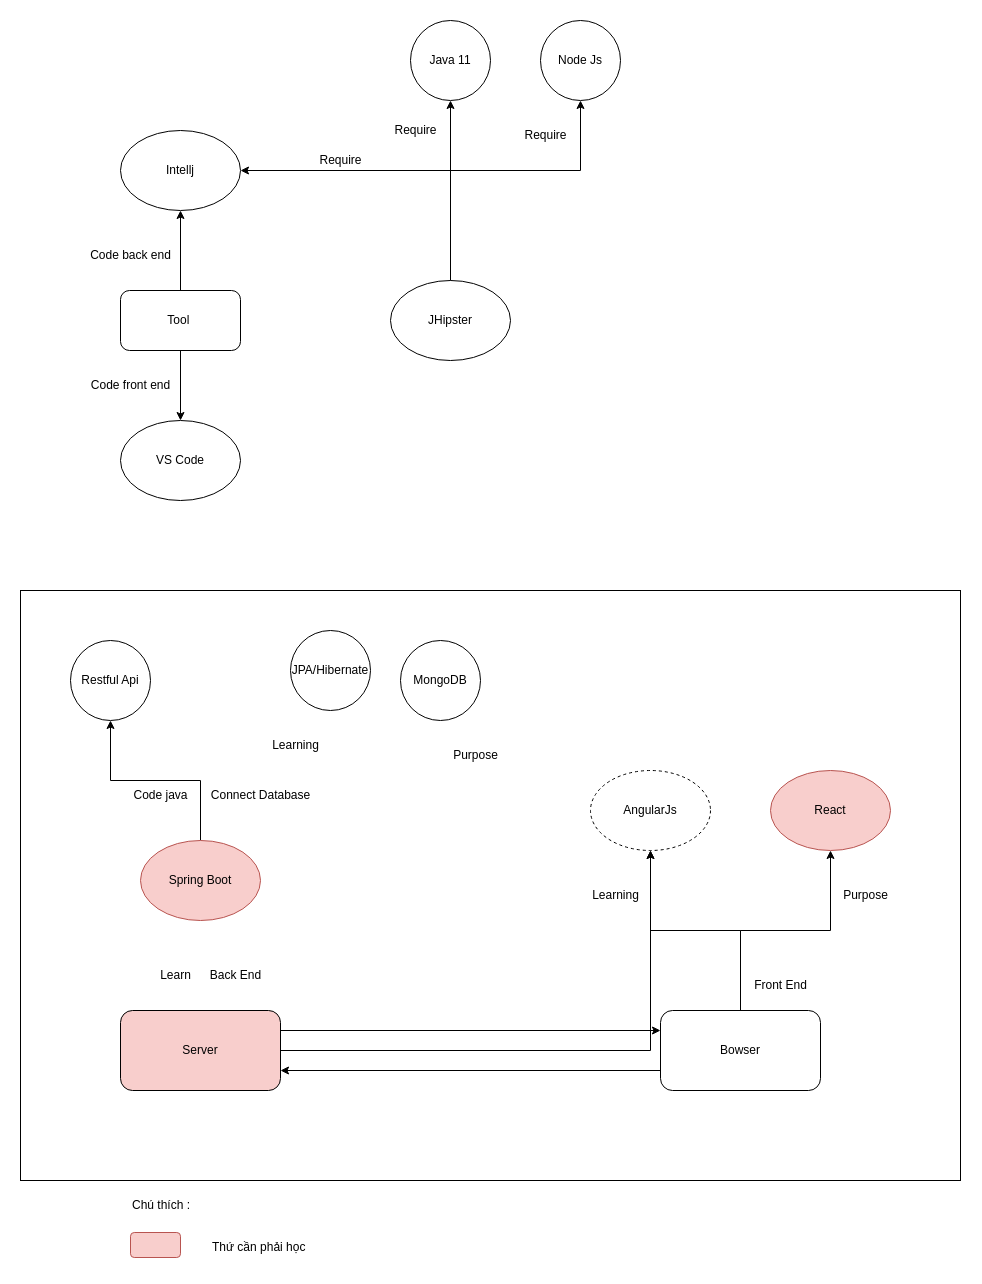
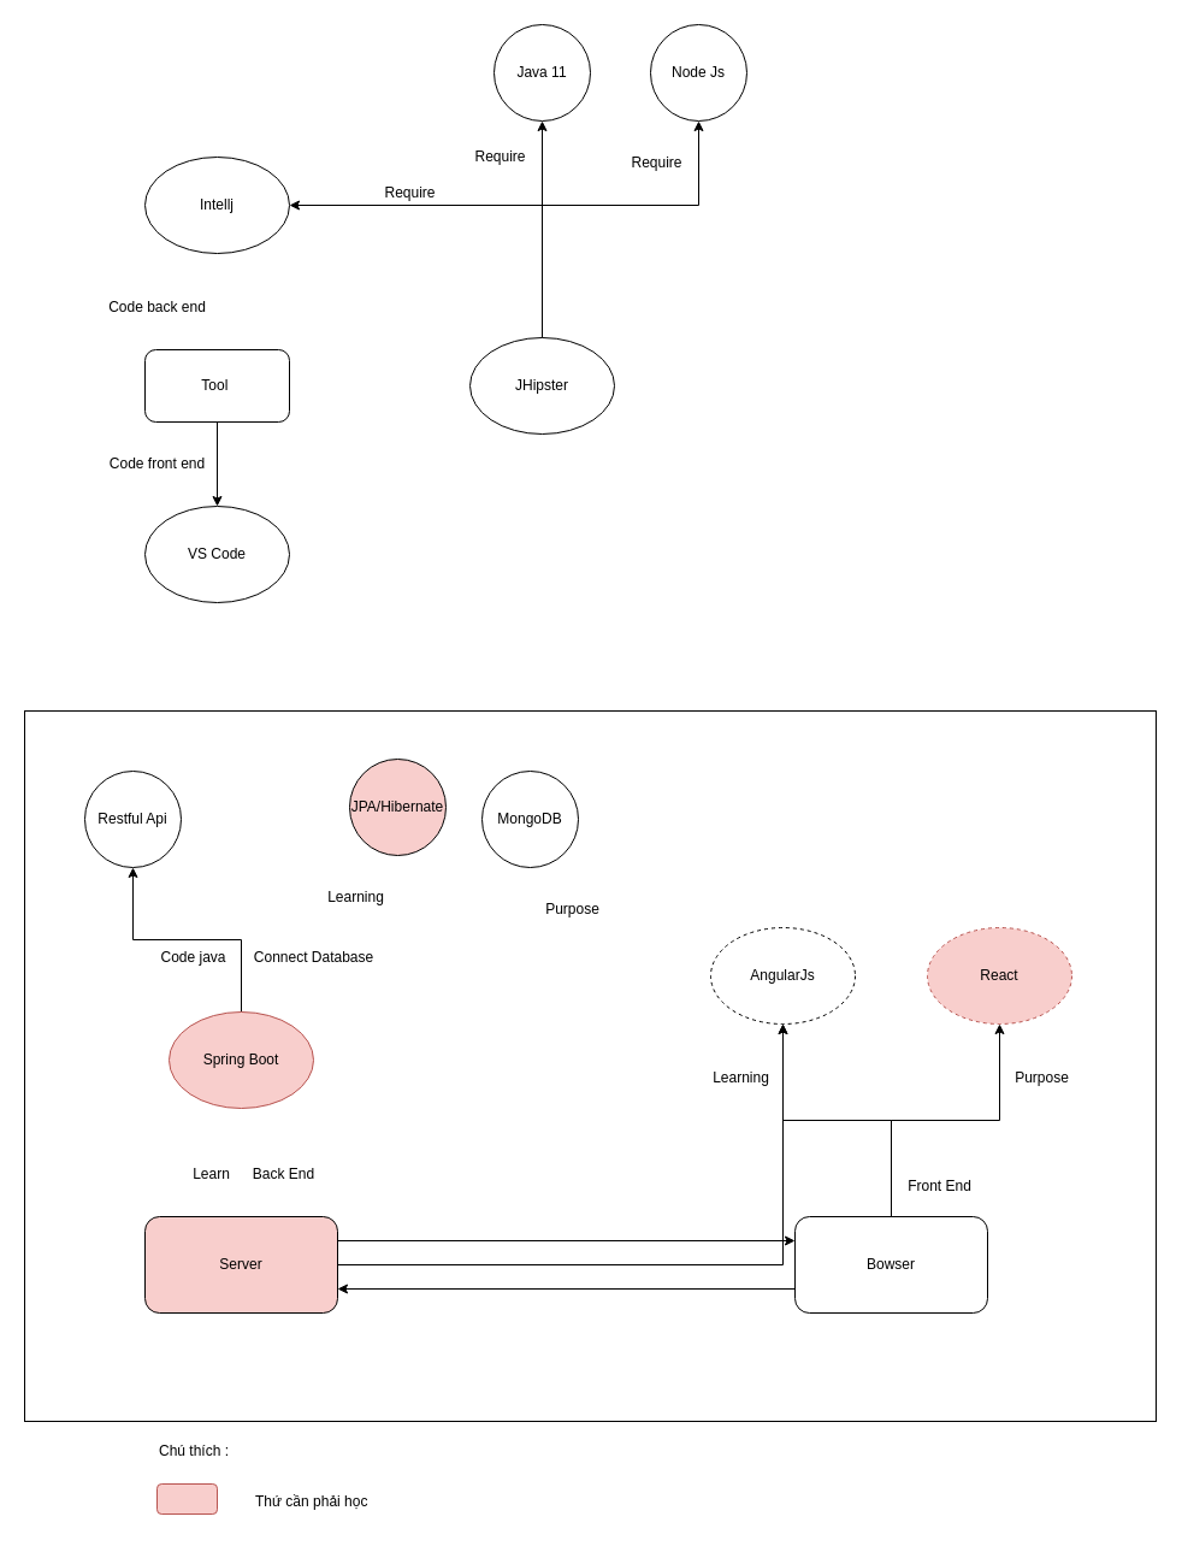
  <mxCell id="0" />
  <mxCell id="1" parent="0" />
  <mxCell id="2" style="edgeStyle=orthogonalEdgeStyle;rounded=0;orthogonalLoop=1;jettySize=auto;html=1;" parent="1" source="4" target="15" edge="1"><mxGeometry relative="1" as="geometry" /></mxCell>
  <mxCell id="3" style="edgeStyle=orthogonalEdgeStyle;rounded=0;orthogonalLoop=1;jettySize=auto;html=1;entryX=0;entryY=0.25;entryDx=0;entryDy=0;exitX=1;exitY=0.25;exitDx=0;exitDy=0;" parent="1" source="4" target="8" edge="1"><mxGeometry relative="1" as="geometry" /></mxCell>
  <mxCell id="4" value="Server" style="rounded=1;whiteSpace=wrap;html=1;fillColor=#f8cecc;" parent="1" vertex="1"><mxGeometry x="120" y="1010" width="160" height="80" as="geometry" /></mxCell>
  <mxCell id="5" style="edgeStyle=orthogonalEdgeStyle;rounded=0;orthogonalLoop=1;jettySize=auto;html=1;exitX=0;exitY=0.75;exitDx=0;exitDy=0;entryX=1;entryY=0.75;entryDx=0;entryDy=0;" parent="1" source="8" target="4" edge="1"><mxGeometry relative="1" as="geometry" /></mxCell>
  <mxCell id="6" style="edgeStyle=orthogonalEdgeStyle;rounded=0;orthogonalLoop=1;jettySize=auto;html=1;entryX=0.5;entryY=1;entryDx=0;entryDy=0;" parent="1" source="8" target="15" edge="1"><mxGeometry relative="1" as="geometry" /></mxCell>
  <mxCell id="7" style="edgeStyle=orthogonalEdgeStyle;rounded=0;orthogonalLoop=1;jettySize=auto;html=1;entryX=0.5;entryY=1;entryDx=0;entryDy=0;" parent="1" source="8" target="16" edge="1"><mxGeometry relative="1" as="geometry" /></mxCell>
  <mxCell id="8" value="Bowser" style="rounded=1;whiteSpace=wrap;html=1;" parent="1" vertex="1"><mxGeometry x="660" y="1010" width="160" height="80" as="geometry" /></mxCell>
  <mxCell id="9" style="edgeStyle=orthogonalEdgeStyle;rounded=0;orthogonalLoop=1;jettySize=auto;html=1;" parent="1" source="10" target="11" edge="1"><mxGeometry relative="1" as="geometry" /></mxCell>
  <mxCell id="10" value="Spring Boot" style="ellipse;whiteSpace=wrap;html=1;fillColor=#f8cecc;strokeColor=#b85450;" parent="1" vertex="1"><mxGeometry x="140" y="840" width="120" height="80" as="geometry" /></mxCell>
  <mxCell id="11" value="Restful Api" style="ellipse;whiteSpace=wrap;html=1;aspect=fixed;" parent="1" vertex="1"><mxGeometry x="70" y="640" width="80" height="80" as="geometry" /></mxCell>
  <mxCell id="12" value="Code java" style="text;html=1;align=center;verticalAlign=middle;resizable=0;points=[];autosize=1;strokeColor=none;fillColor=none;" parent="1" vertex="1"><mxGeometry x="120" y="780" width="80" height="30" as="geometry" /></mxCell>
- <mxCell id="13" value="JPA/Hibernate" style="ellipse;whiteSpace=wrap;html=1;aspect=fixed;" parent="1" vertex="1"><mxGeometry x="290" y="630" width="80" height="80" as="geometry" /></mxCell>
+ <mxCell id="13" value="JPA/Hibernate" style="ellipse;whiteSpace=wrap;html=1;aspect=fixed;fillColor=#f8cecc;" parent="1" vertex="1"><mxGeometry x="290" y="630" width="80" height="80" as="geometry" /></mxCell>
  <mxCell id="14" value="Connect Database" style="text;html=1;align=center;verticalAlign=middle;resizable=0;points=[];autosize=1;strokeColor=none;fillColor=none;" parent="1" vertex="1"><mxGeometry x="200" y="780" width="120" height="30" as="geometry" /></mxCell>
  <mxCell id="15" value="AngularJs" style="ellipse;whiteSpace=wrap;html=1;dashed=1;" parent="1" vertex="1"><mxGeometry x="590" y="770" width="120" height="80" as="geometry" /></mxCell>
- <mxCell id="16" value="React" style="ellipse;whiteSpace=wrap;html=1;fillColor=#f8cecc;strokeColor=#b85450;" parent="1" vertex="1"><mxGeometry x="770" y="770" width="120" height="80" as="geometry" /></mxCell>
+ <mxCell id="16" value="React" style="ellipse;whiteSpace=wrap;html=1;fillColor=#f8cecc;strokeColor=#b85450;dashed=1;" parent="1" vertex="1"><mxGeometry x="770" y="770" width="120" height="80" as="geometry" /></mxCell>
  <mxCell id="17" value="Back End" style="text;html=1;align=center;verticalAlign=middle;resizable=0;points=[];autosize=1;strokeColor=none;fillColor=none;" parent="1" vertex="1"><mxGeometry x="200" y="960" width="70" height="30" as="geometry" /></mxCell>
  <mxCell id="18" value="Front End" style="text;html=1;align=center;verticalAlign=middle;resizable=0;points=[];autosize=1;strokeColor=none;fillColor=none;" parent="1" vertex="1"><mxGeometry x="740" y="970" width="80" height="30" as="geometry" /></mxCell>
  <mxCell id="19" value="Learning" style="text;html=1;align=center;verticalAlign=middle;resizable=0;points=[];autosize=1;strokeColor=none;fillColor=none;" parent="1" vertex="1"><mxGeometry x="260" y="730" width="70" height="30" as="geometry" /></mxCell>
  <mxCell id="20" value="Learn" style="text;html=1;align=center;verticalAlign=middle;resizable=0;points=[];autosize=1;strokeColor=none;fillColor=none;" parent="1" vertex="1"><mxGeometry x="150" y="960" width="50" height="30" as="geometry" /></mxCell>
  <mxCell id="21" value="MongoDB" style="ellipse;whiteSpace=wrap;html=1;aspect=fixed;" parent="1" vertex="1"><mxGeometry x="400" y="640" width="80" height="80" as="geometry" /></mxCell>
  <mxCell id="22" value="Purpose" style="text;html=1;align=center;verticalAlign=middle;resizable=0;points=[];autosize=1;strokeColor=none;fillColor=none;" parent="1" vertex="1"><mxGeometry x="440" y="740" width="70" height="30" as="geometry" /></mxCell>
  <mxCell id="23" value="Purpose" style="text;html=1;align=center;verticalAlign=middle;resizable=0;points=[];autosize=1;strokeColor=none;fillColor=none;" parent="1" vertex="1"><mxGeometry x="830" y="880" width="70" height="30" as="geometry" /></mxCell>
  <mxCell id="24" value="Learning" style="text;html=1;align=center;verticalAlign=middle;resizable=0;points=[];autosize=1;strokeColor=none;fillColor=none;" parent="1" vertex="1"><mxGeometry x="580" y="880" width="70" height="30" as="geometry" /></mxCell>
  <mxCell id="25" value="" style="rounded=1;whiteSpace=wrap;html=1;fillColor=#f8cecc;strokeColor=#b85450;" vertex="1" parent="1"><mxGeometry x="130" y="1232" width="50" height="25" as="geometry" /></mxCell>
  <mxCell id="26" value="Chú thích :" style="text;html=1;align=left;verticalAlign=middle;resizable=0;points=[];autosize=1;strokeColor=none;fillColor=none;" vertex="1" parent="1"><mxGeometry x="130" y="1190" width="80" height="30" as="geometry" /></mxCell>
  <mxCell id="27" value="Thứ cần phải học&amp;nbsp;" style="text;html=1;align=left;verticalAlign=middle;resizable=0;points=[];autosize=1;strokeColor=none;fillColor=none;" vertex="1" parent="1"><mxGeometry x="210" y="1232" width="120" height="30" as="geometry" /></mxCell>
  <mxCell id="28" value="" style="rounded=0;whiteSpace=wrap;html=1;fillColor=none;" vertex="1" parent="1"><mxGeometry x="20" y="590" width="940" height="590" as="geometry" /></mxCell>
- <mxCell id="29" style="edgeStyle=orthogonalEdgeStyle;rounded=0;orthogonalLoop=1;jettySize=auto;html=1;entryX=0.5;entryY=1;entryDx=0;entryDy=0;" edge="1" parent="1" source="31" target="32"><mxGeometry relative="1" as="geometry" /></mxCell>
  <mxCell id="30" style="edgeStyle=orthogonalEdgeStyle;rounded=0;orthogonalLoop=1;jettySize=auto;html=1;entryX=0.5;entryY=0;entryDx=0;entryDy=0;" edge="1" parent="1" source="31" target="34"><mxGeometry relative="1" as="geometry" /></mxCell>
  <mxCell id="31" value="Tool&amp;nbsp;" style="rounded=1;whiteSpace=wrap;html=1;" vertex="1" parent="1"><mxGeometry x="120" y="290" width="120" height="60" as="geometry" /></mxCell>
  <mxCell id="32" value="Intellj&lt;br&gt;" style="ellipse;whiteSpace=wrap;html=1;" vertex="1" parent="1"><mxGeometry x="120" y="130" width="120" height="80" as="geometry" /></mxCell>
  <mxCell id="33" value="Code back end" style="text;html=1;align=center;verticalAlign=middle;resizable=0;points=[];autosize=1;strokeColor=none;fillColor=none;" vertex="1" parent="1"><mxGeometry x="80" y="240" width="100" height="30" as="geometry" /></mxCell>
  <mxCell id="34" value="VS Code" style="ellipse;whiteSpace=wrap;html=1;" vertex="1" parent="1"><mxGeometry x="120" y="420" width="120" height="80" as="geometry" /></mxCell>
  <mxCell id="35" value="Code front end" style="text;html=1;align=center;verticalAlign=middle;resizable=0;points=[];autosize=1;strokeColor=none;fillColor=none;" vertex="1" parent="1"><mxGeometry x="80" y="370" width="100" height="30" as="geometry" /></mxCell>
  <mxCell id="36" style="edgeStyle=orthogonalEdgeStyle;rounded=0;orthogonalLoop=1;jettySize=auto;html=1;entryX=1;entryY=0.5;entryDx=0;entryDy=0;" edge="1" parent="1" source="39" target="32"><mxGeometry relative="1" as="geometry"><Array as="points"><mxPoint x="450" y="170" /></Array></mxGeometry></mxCell>
  <mxCell id="37" style="edgeStyle=orthogonalEdgeStyle;rounded=0;orthogonalLoop=1;jettySize=auto;html=1;entryX=0.5;entryY=1;entryDx=0;entryDy=0;" edge="1" parent="1" source="39" target="40"><mxGeometry relative="1" as="geometry" /></mxCell>
  <mxCell id="38" style="edgeStyle=orthogonalEdgeStyle;rounded=0;orthogonalLoop=1;jettySize=auto;html=1;entryX=0.5;entryY=1;entryDx=0;entryDy=0;" edge="1" parent="1" source="39" target="43"><mxGeometry relative="1" as="geometry"><Array as="points"><mxPoint x="450" y="170" /><mxPoint x="580" y="170" /></Array></mxGeometry></mxCell>
  <mxCell id="39" value="JHipster" style="ellipse;whiteSpace=wrap;html=1;" vertex="1" parent="1"><mxGeometry x="390" y="280" width="120" height="80" as="geometry" /></mxCell>
  <mxCell id="40" value="Java 11" style="ellipse;whiteSpace=wrap;html=1;aspect=fixed;" vertex="1" parent="1"><mxGeometry x="410" y="20" width="80" height="80" as="geometry" /></mxCell>
  <mxCell id="41" value="Require" style="text;html=1;align=center;verticalAlign=middle;resizable=0;points=[];autosize=1;strokeColor=none;fillColor=none;" vertex="1" parent="1"><mxGeometry x="305" y="145" width="70" height="30" as="geometry" /></mxCell>
  <mxCell id="42" value="Require" style="text;html=1;align=center;verticalAlign=middle;resizable=0;points=[];autosize=1;strokeColor=none;fillColor=none;" vertex="1" parent="1"><mxGeometry x="380" y="115" width="70" height="30" as="geometry" /></mxCell>
  <mxCell id="43" value="Node Js" style="ellipse;whiteSpace=wrap;html=1;aspect=fixed;" vertex="1" parent="1"><mxGeometry x="540" y="20" width="80" height="80" as="geometry" /></mxCell>
  <mxCell id="44" value="Require" style="text;html=1;align=center;verticalAlign=middle;resizable=0;points=[];autosize=1;strokeColor=none;fillColor=none;" vertex="1" parent="1"><mxGeometry x="510" y="120" width="70" height="30" as="geometry" /></mxCell>
